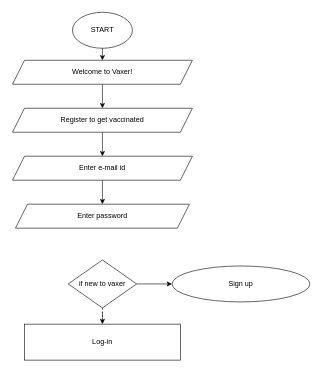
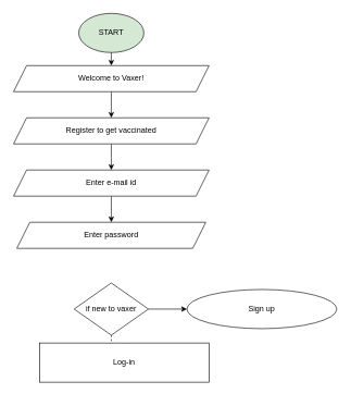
  <mxCell id="0" />
  <mxCell id="1" parent="0" />
- <mxCell id="2" value="START" style="ellipse;whiteSpace=wrap;html=1;" parent="1" vertex="1"><mxGeometry x="120" y="20" width="100" height="60" as="geometry" /></mxCell>
+ <mxCell id="2" value="START" style="ellipse;whiteSpace=wrap;html=1;fillColor=#d5e8d4;" parent="1" vertex="1"><mxGeometry x="120" y="20" width="100" height="60" as="geometry" /></mxCell>
  <mxCell id="3" value="" style="endArrow=classic;html=1;rounded=0;exitX=0.5;exitY=1;exitDx=0;exitDy=0;entryX=0.5;entryY=0;entryDx=0;entryDy=0;" parent="1" source="2" edge="1"><mxGeometry width="50" height="50" relative="1" as="geometry"><mxPoint x="-84" y="190" as="sourcePoint" /><mxPoint x="170" y="100" as="targetPoint" /></mxGeometry></mxCell>
  <mxCell id="4" value="" style="edgeStyle=orthogonalEdgeStyle;rounded=0;orthogonalLoop=1;jettySize=auto;html=1;" parent="1" source="5" edge="1"><mxGeometry relative="1" as="geometry"><mxPoint x="170" y="260" as="targetPoint" /></mxGeometry></mxCell>
  <mxCell id="5" value="Register to get vaccinated" style="shape=parallelogram;perimeter=parallelogramPerimeter;whiteSpace=wrap;html=1;fixedSize=1;" parent="1" vertex="1"><mxGeometry x="20" y="180" width="300" height="40" as="geometry" /></mxCell>
  <mxCell id="6" value="" style="edgeStyle=orthogonalEdgeStyle;rounded=0;orthogonalLoop=1;jettySize=auto;html=1;" parent="1" source="7" target="5" edge="1"><mxGeometry relative="1" as="geometry" /></mxCell>
  <mxCell id="7" value="Welcome to Vaxer!" style="shape=parallelogram;perimeter=parallelogramPerimeter;whiteSpace=wrap;html=1;fixedSize=1;" parent="1" vertex="1"><mxGeometry x="20" y="100" width="300" height="40" as="geometry" /></mxCell>
  <mxCell id="8" value="" style="edgeStyle=orthogonalEdgeStyle;rounded=0;orthogonalLoop=1;jettySize=auto;html=1;" parent="1" source="9" target="10" edge="1"><mxGeometry relative="1" as="geometry" /></mxCell>
  <mxCell id="9" value="Enter e-mail id" style="shape=parallelogram;perimeter=parallelogramPerimeter;whiteSpace=wrap;html=1;fixedSize=1;" parent="1" vertex="1"><mxGeometry x="20" y="260" width="300" height="40" as="geometry" /></mxCell>
  <mxCell id="10" value="Enter password" style="shape=parallelogram;perimeter=parallelogramPerimeter;whiteSpace=wrap;html=1;fixedSize=1;" parent="1" vertex="1"><mxGeometry x="25" y="340" width="290" height="40" as="geometry" /></mxCell>
  <mxCell id="11" value="" style="edgeStyle=orthogonalEdgeStyle;rounded=0;orthogonalLoop=1;jettySize=auto;html=1;entryX=0;entryY=0.5;entryDx=0;entryDy=0;" parent="1" source="13" target="14" edge="1"><mxGeometry relative="1" as="geometry"><mxPoint x="286" y="470" as="targetPoint" /></mxGeometry></mxCell>
  <mxCell id="12" value="" style="edgeStyle=orthogonalEdgeStyle;rounded=0;orthogonalLoop=1;jettySize=auto;html=1;dashed=1;" parent="1" source="13" target="15" edge="1"><mxGeometry relative="1" as="geometry" /></mxCell>
  <mxCell id="13" value="if new to vaxer" style="rhombus;whiteSpace=wrap;html=1;" parent="1" vertex="1"><mxGeometry x="113" y="433" width="114" height="80" as="geometry" /></mxCell>
  <mxCell id="14" value="Sign up" style="ellipse;whiteSpace=wrap;html=1;" parent="1" vertex="1"><mxGeometry x="286" y="443" width="230" height="60" as="geometry" /></mxCell>
- <mxCell id="15" value="Log-in" style="rounded=0;whiteSpace=wrap;html=1;" parent="1" vertex="1"><mxGeometry x="40" y="540" width="260" height="60" as="geometry" /></mxCell>
+ <mxCell id="15" value="Log-in" style="rounded=0;whiteSpace=wrap;html=1;" parent="1" vertex="1"><mxGeometry x="60" y="525" width="260" height="60" as="geometry" /></mxCell>
